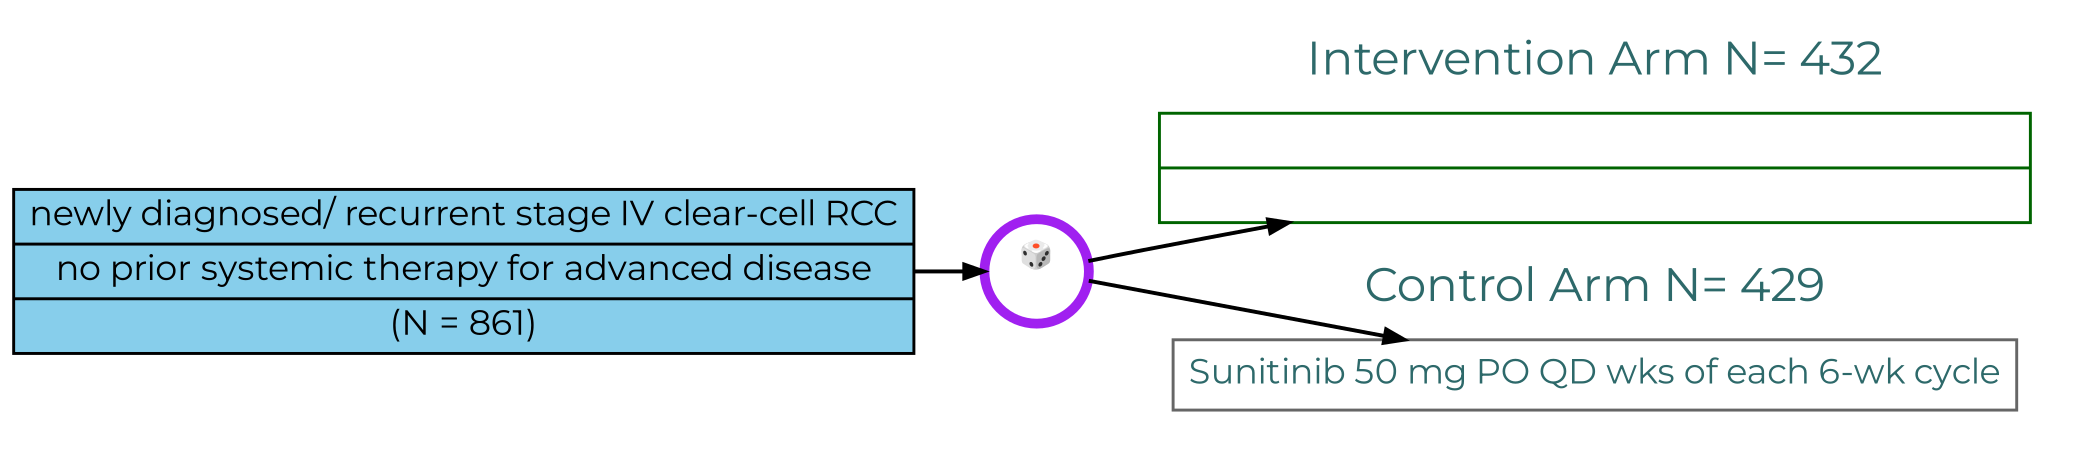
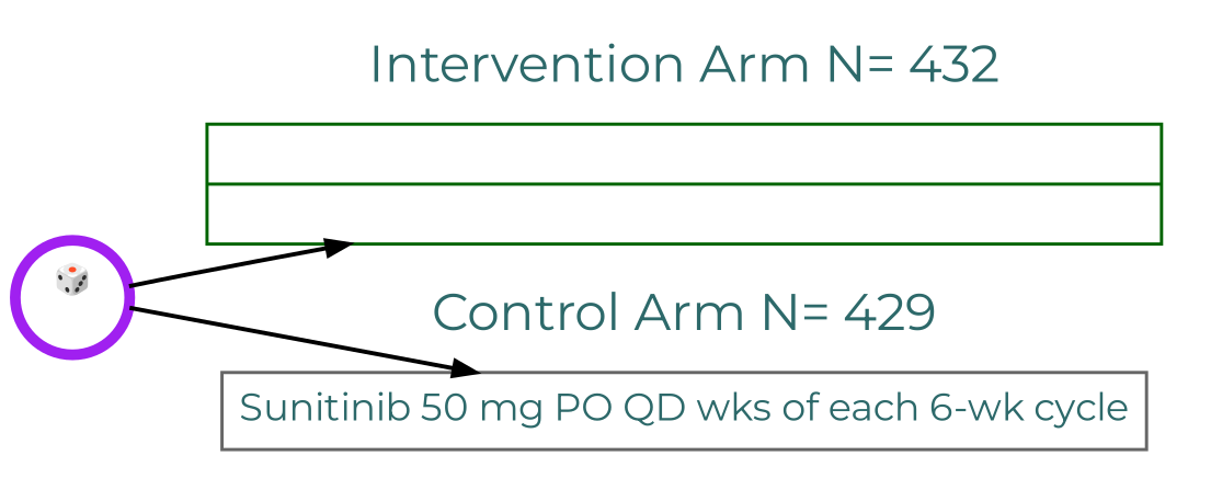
  digraph {
    compound=true
    fontname=Montserrat
    fontsize="24pt"
    labelloc=b
    nodesep=0.2
    rankdir=LR
    node [fillcolor=white fontcolor="#ffffff" fontname=Montserrat fontsize="18pt" penwidth=1.5 shape=record style=filled]
    edge [color=black penwidth=2 fontname=Montserrat]
    n1 [color=darkgreen label=" <f0> Pembrolizumab 200 mg Q3W for up to 35 cycles | Axitinib 5 mg PO BID"]
    n2 [color=gray40 fontcolor="#2d696a:#6c9a77" label=" <f0> Sunitinib 50 mg PO QD wks of each 6-wk cycle "]
-   n3 [color=black fillcolor=skyblue label="<f0> newly diagnosed/ recurrent stage IV clear-cell RCC | no prior systemic therapy for advanced disease | (N = 861) " fontcolor=""]
    n4 [color=purple fontsize="14pt" label="🎲\n1:1" penwidth=5 shape=circle]
    subgraph cluster_1 {
      color=white
      fontcolor="#2d696a"
      label="Intervention Arm N= 432"
      labelloc=t
      n1
    }
    subgraph cluster_2 {
      color=white
      fontcolor="#2d696a"
      label="Control Arm N= 429"
      labelloc=t
      n2
    }
-   n3 -> n4
    n4 -> n1
    n4 -> n2
  }
